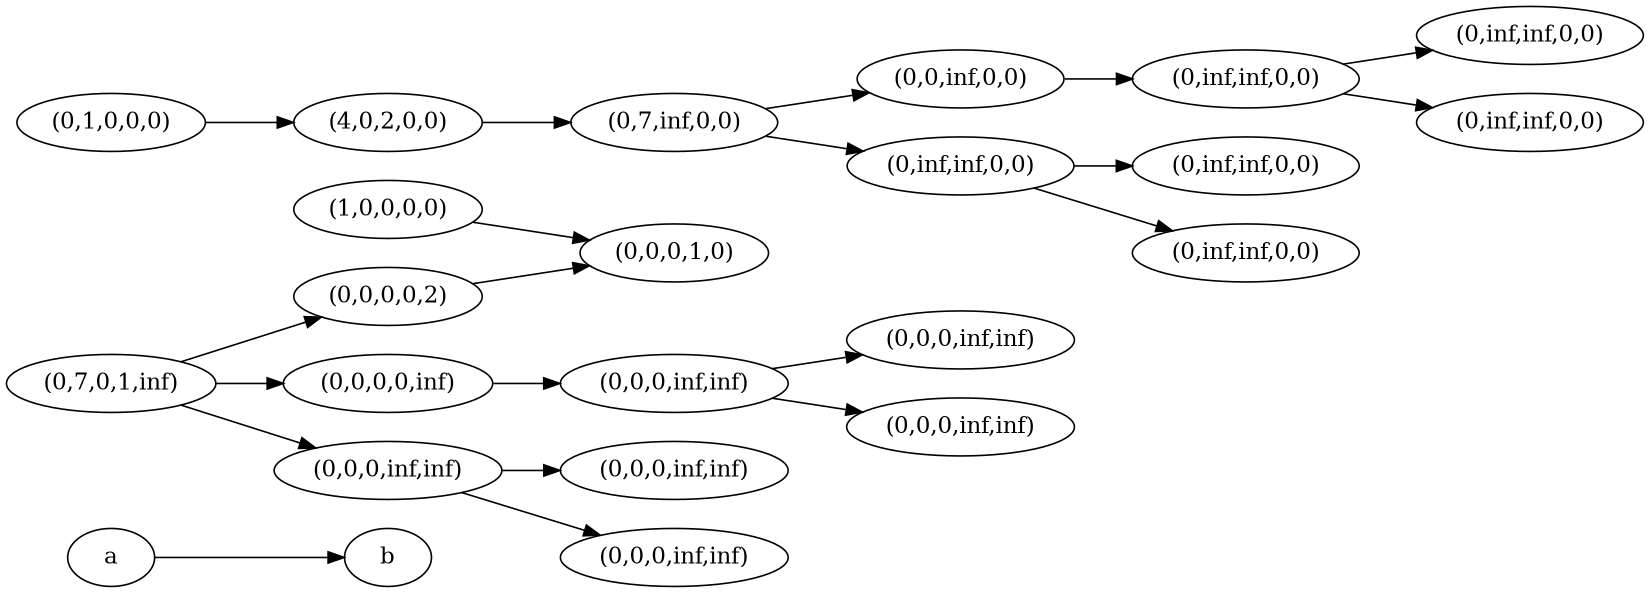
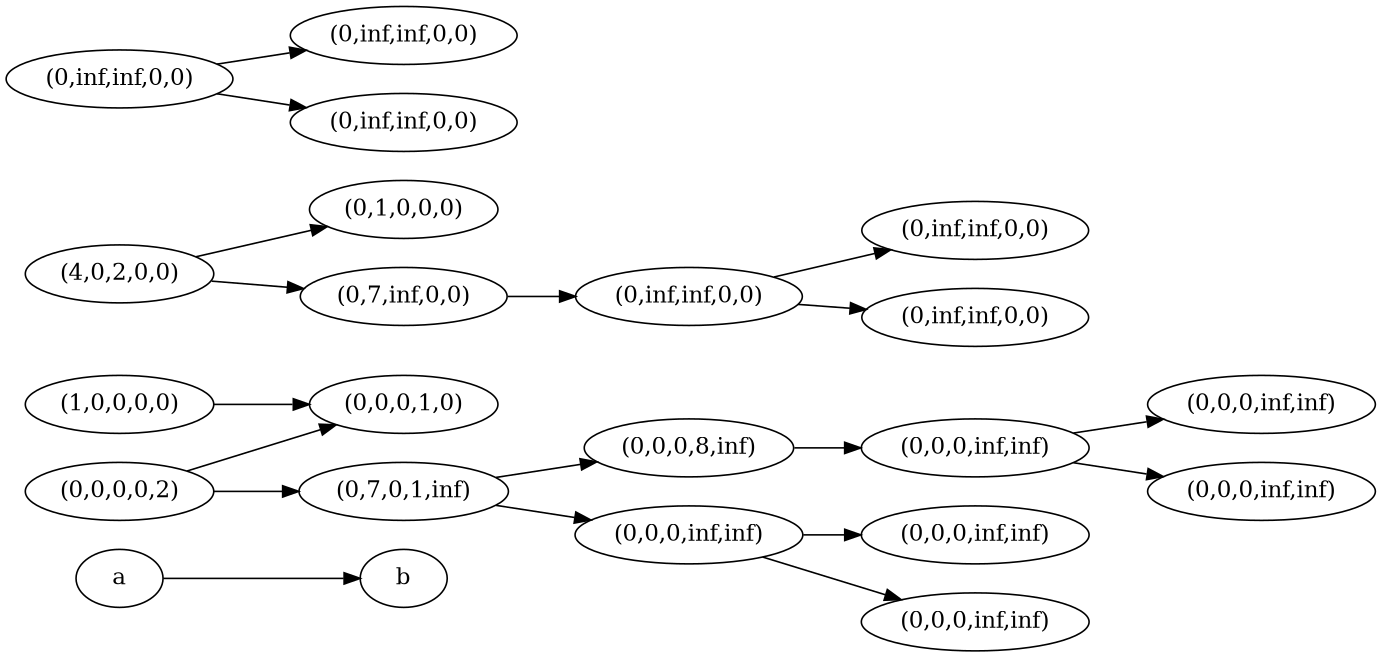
  digraph {
    rankdir=LR
    a
    b
    n3 [label="(1,0,0,0,0)"]
    n4 [label="(0,0,0,1,0)"]
    n5 [label="(0,1,0,0,0)"]
    n6 [label="(4,0,2,0,0)"]
    n7 [label="(0,7,inf,0,0)"]
    n8 [label="(0,0,0,0,2)"]
    n9 [label="(0,7,0,1,inf)"]
-   n10 [label="(0,0,0,0,inf)"]
+   n10 [label="(0,0,0,8,inf)"]
    n11 [label="(0,0,0,inf,inf)"]
    n12 [label="(0,0,0,inf,inf)"]
    n13 [label="(0,0,0,inf,inf)"]
    n14 [label="(0,0,0,inf,inf)"]
    n15 [label="(0,0,0,inf,inf)"]
    n16 [label="(0,0,0,inf,inf)"]
-   n17 [label="(0,0,inf,0,0)"]
    n18 [label="(0,inf,inf,0,0)"]
    n19 [label="(0,inf,inf,0,0)"]
    n20 [label="(0,inf,inf,0,0)"]
    n21 [label="(0,inf,inf,0,0)"]
    n22 [label="(0,inf,inf,0,0)"]
    n23 [label="(0,inf,inf,0,0)"]
    a -> b
    n3 -> n4
-   n5 -> n6
+   n6 -> n5
    n6 -> n7
-   n7 -> n17
    n7 -> n18
    n8 -> n4
-   n9 -> n8
+   n8 -> n9
    n9 -> n10
    n9 -> n11
    n10 -> n12
    n11 -> n13
    n11 -> n14
    n12 -> n15
    n12 -> n16
-   n17 -> n19
    n18 -> n20
    n18 -> n21
    n19 -> n22
    n19 -> n23
  }
